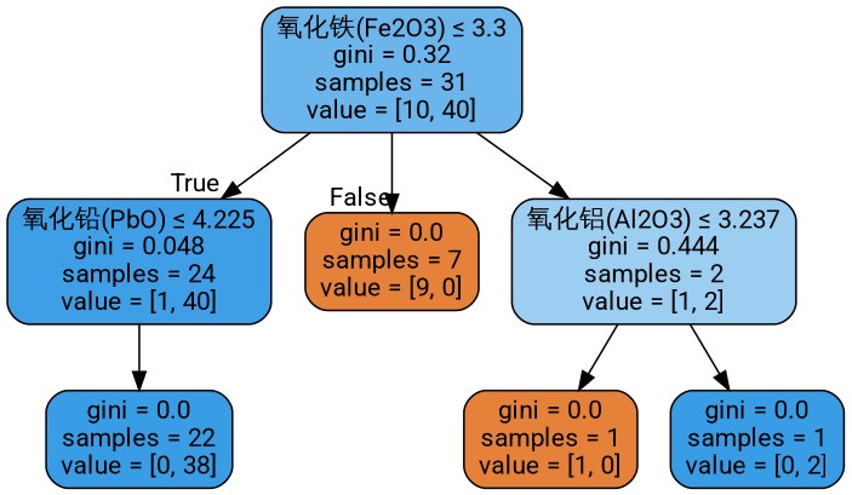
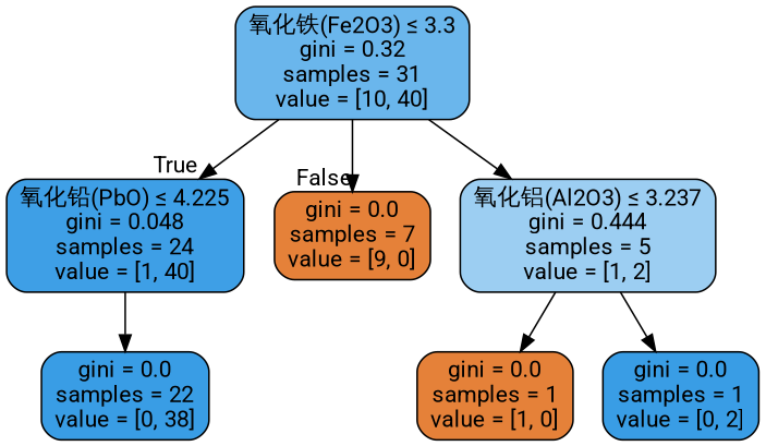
  digraph {
    fontname=Roboto
    node [color=black fillcolor="#e58139" fontname=Roboto shape=box style="filled, rounded"]
    edge [fontname=Roboto]
    n1 [fillcolor="#6ab6ec" label=<氧化铁(Fe2O3) &le; 3.3<br/>gini = 0.32<br/>samples = 31<br/>value = [10, 40]>]
    n2 [fillcolor="#3e9fe6" label=<氧化铅(PbO) &le; 4.225<br/>gini = 0.048<br/>samples = 24<br/>value = [1, 40]>]
    n3 [label=<gini = 0.0<br/>samples = 7<br/>value = [9, 0]>]
-   n4 [fillcolor="#9ccef2" label=<氧化铝(Al2O3) &le; 3.237<br/>gini = 0.444<br/>samples = 2<br/>value = [1, 2]>]
+   n4 [fillcolor="#9ccef2" label=<氧化铝(Al2O3) &le; 3.237<br/>gini = 0.444<br/>samples = 5<br/>value = [1, 2]>]
    n5 [fillcolor="#399de5" label=<gini = 0.0<br/>samples = 22<br/>value = [0, 38]>]
    n6 [label=<gini = 0.0<br/>samples = 1<br/>value = [1, 0]>]
    n7 [fillcolor="#399de5" label=<gini = 0.0<br/>samples = 1<br/>value = [0, 2]>]
    n1 -> n2 [headlabel=True labelangle=45 labeldistance=2.5]
    n1 -> n3 [headlabel=False labelangle=-45 labeldistance=2.5]
    n1 -> n4
    n2 -> n5
    n4 -> n6
    n4 -> n7
  }
